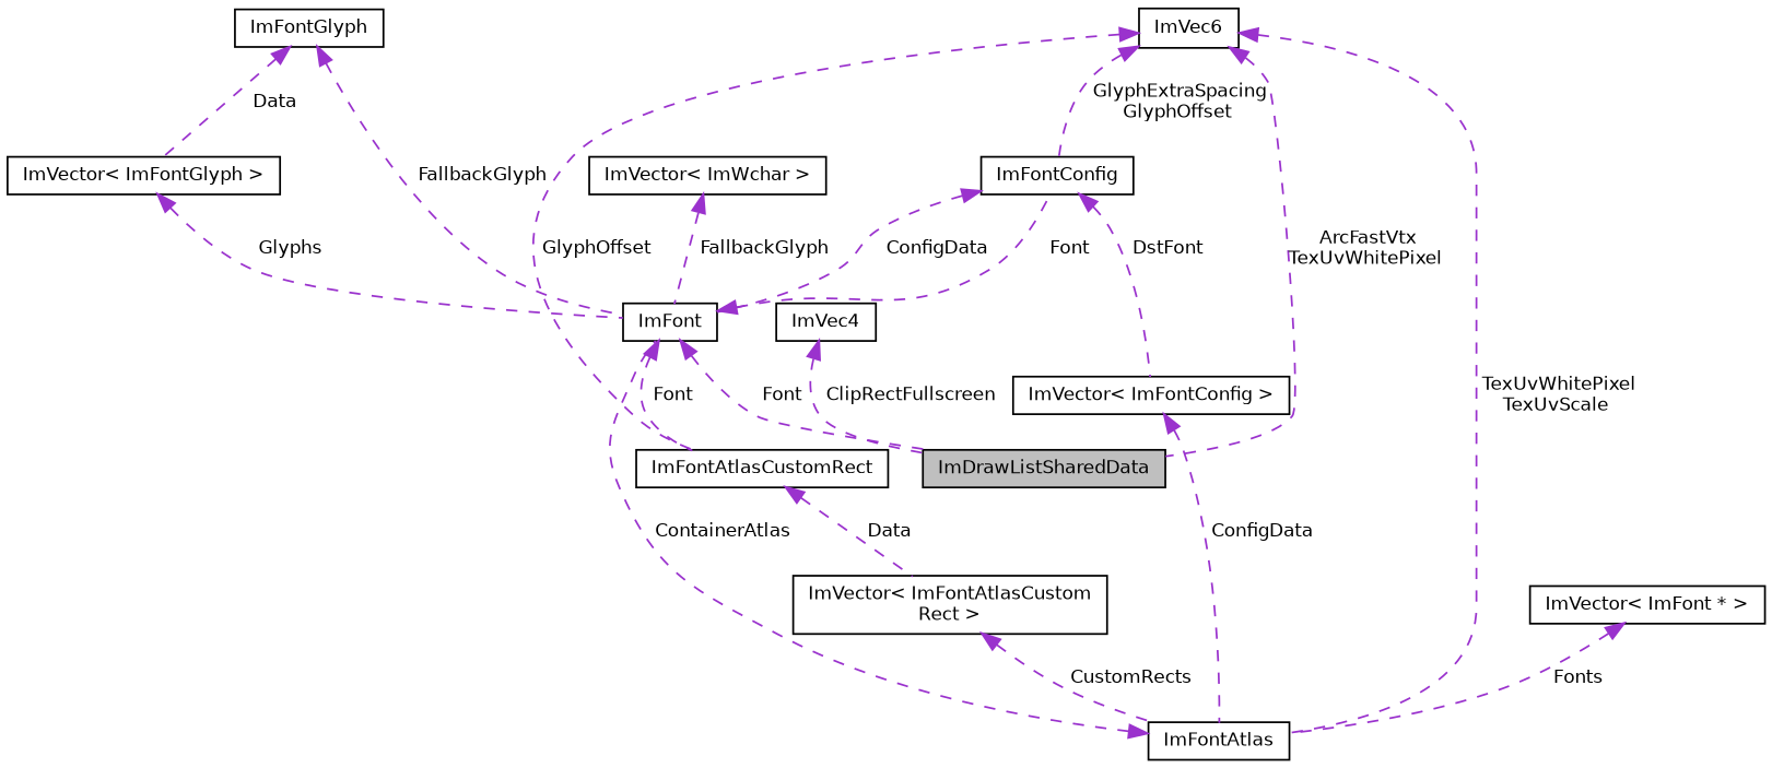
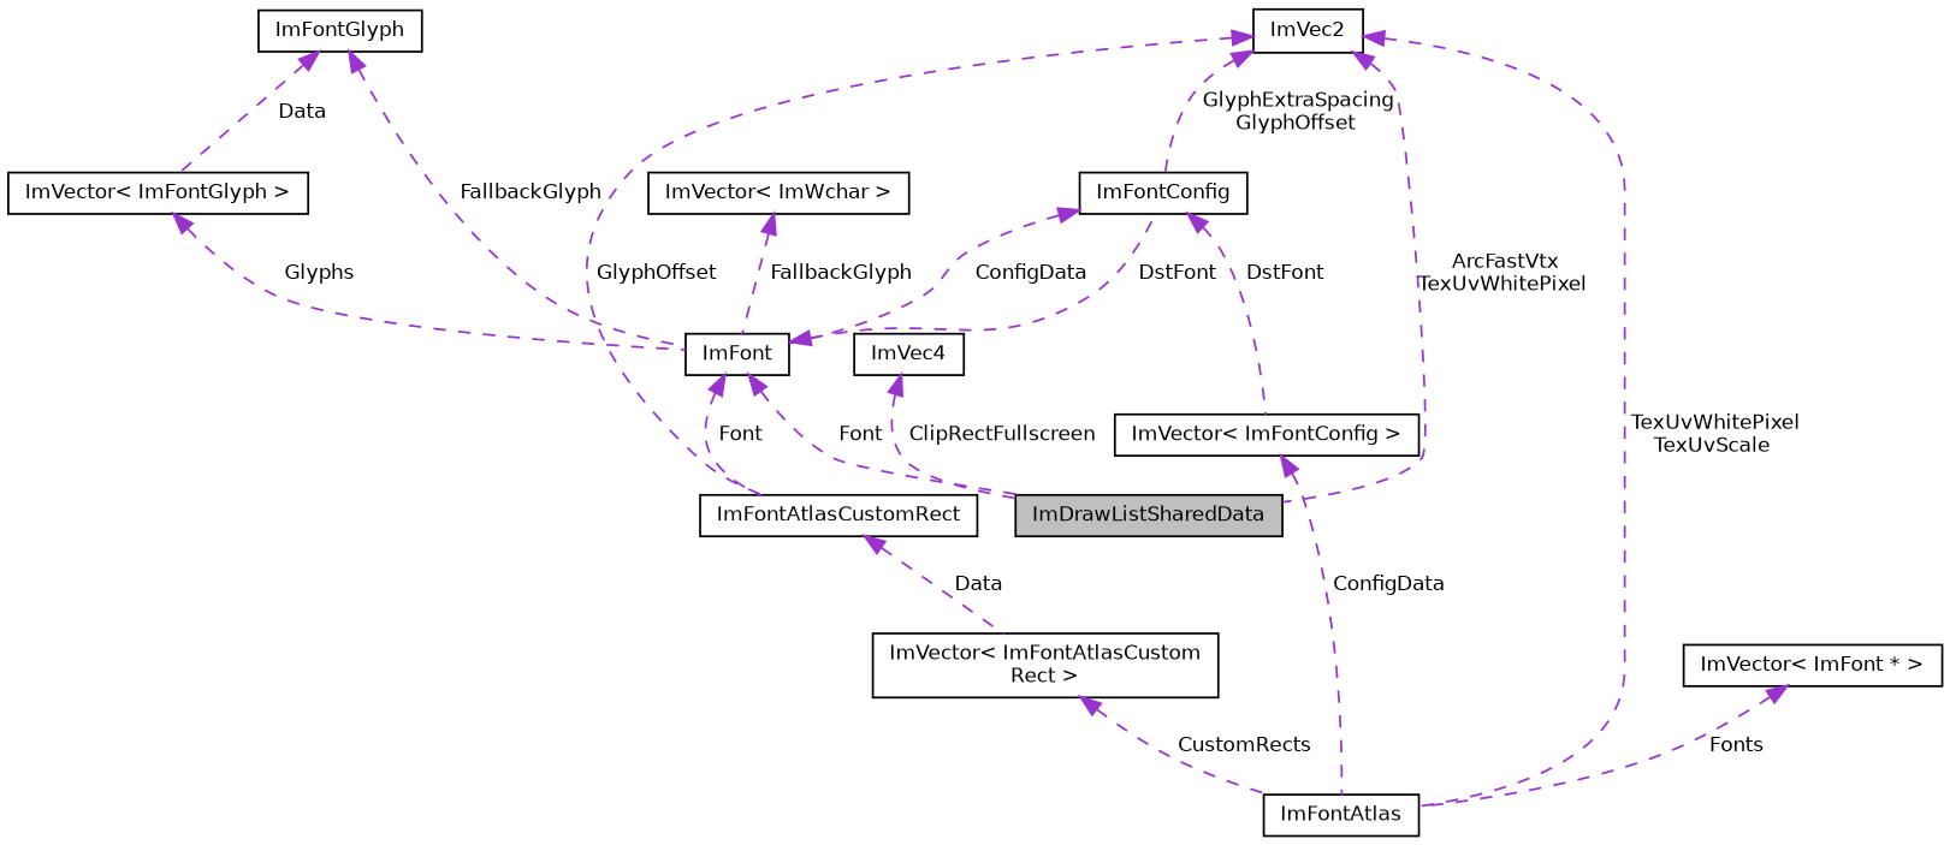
  digraph {
    rankdir=TB
    node [color=black fillcolor=white fontname=Helvetica fontsize=10 shape=record style=filled]
    edge [color=darkorchid3 dir=back fontname=Helvetica fontsize=10 labelfontname=Helvetica labelfontsize=10 style=dashed]
    n1 [fillcolor=grey75 fontcolor=black height=0.2 label=ImDrawListSharedData width=0.4]
-   n2 [height=0.2 label=ImVec6 width=0.4]
+   n2 [height=0.2 label=ImVec2 width=0.4]
    n3 [height=0.2 label=ImFontConfig width=0.4]
    n4 [height=0.2 label=ImFontAtlas width=0.4]
    n5 [height=0.2 label=ImFontAtlasCustomRect width=0.4]
    n6 [height=0.2 label=ImFont width=0.4]
    n7 [height=0.2 label="ImVector\< ImFontConfig \>" width=0.4]
    n8 [height=0.2 label="ImVector\< ImFontAtlasCustom\lRect \>" width=0.4]
    n9 [height=0.2 label=ImVec4 width=0.4]
    n10 [height=0.2 label="ImVector\< ImFont * \>" width=0.4]
    n11 [height=0.2 label="ImVector\< ImFontGlyph \>" width=0.4]
    n12 [height=0.2 label=ImFontGlyph width=0.4]
    n13 [height=0.2 label="ImVector\< ImWchar \>" width=0.4]
    n2 -> n1 [label=" ArcFastVtx\nTexUvWhitePixel"]
    n2 -> n3 [label=" GlyphExtraSpacing\nGlyphOffset"]
    n2 -> n4 [label=" TexUvWhitePixel\nTexUvScale"]
    n2 -> n5 [label=" GlyphOffset"]
    n3 -> n6 [label=" ConfigData"]
    n3 -> n7 [label=" DstFont"]
-   n4 -> n6 [label=" ContainerAtlas"]
    n5 -> n8 [label=" Data"]
    n6 -> n1 [label=" Font"]
-   n6 -> n3 [label=" Font"]
+   n6 -> n3 [label=" DstFont"]
    n6 -> n5 [label=" Font"]
    n7 -> n4 [label=" ConfigData"]
    n8 -> n4 [label=" CustomRects"]
    n9 -> n1 [label=" ClipRectFullscreen"]
    n10 -> n4 [label=" Fonts"]
    n11 -> n6 [label=" Glyphs"]
    n12 -> n6 [label=" FallbackGlyph"]
    n12 -> n11 [label=" Data"]
    n13 -> n6 [label=" FallbackGlyph"]
  }
